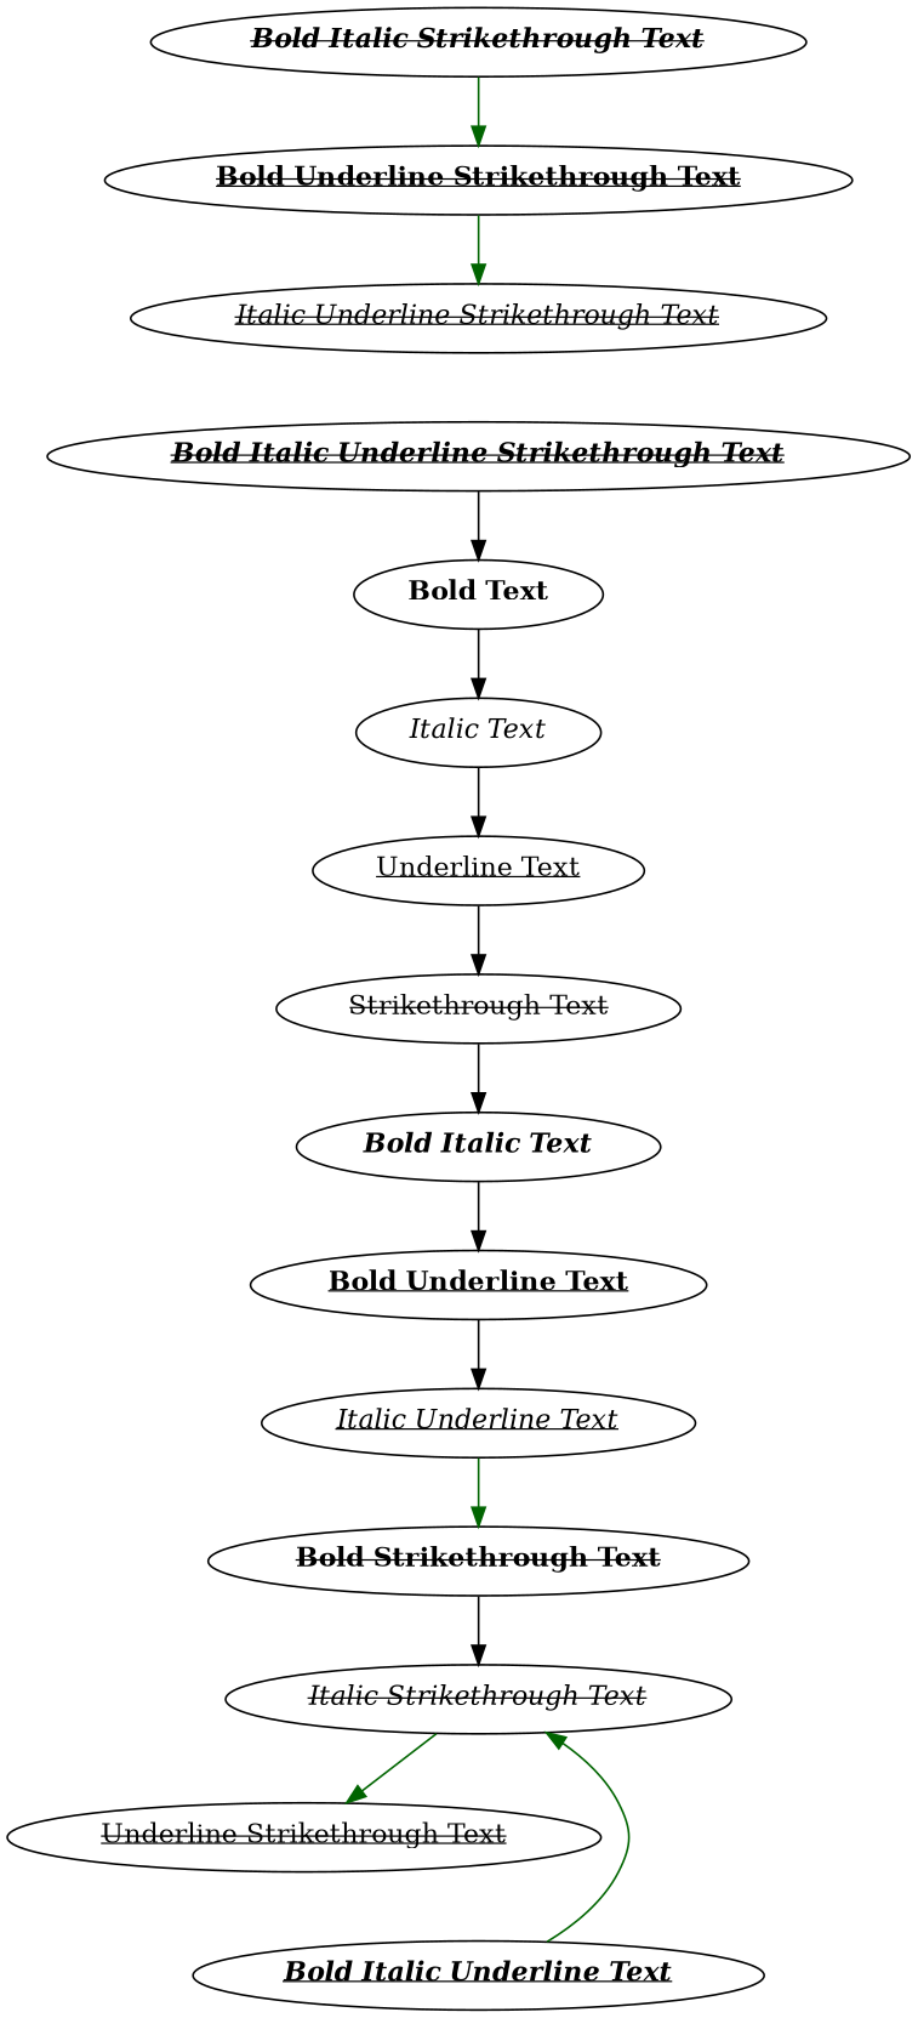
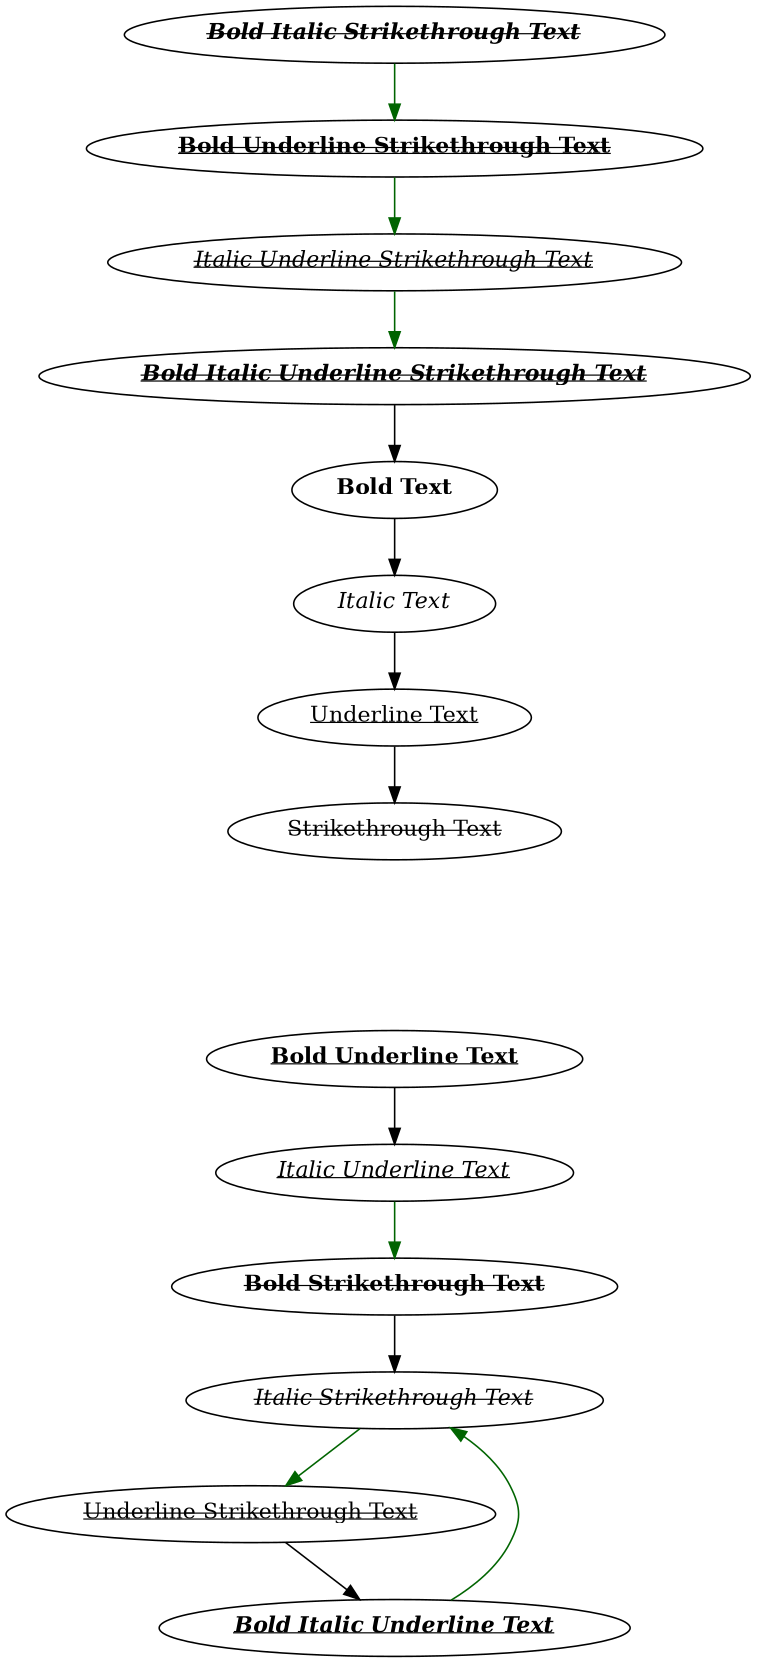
  digraph {
    edge [color=black]
    n1 [label=< <B>Bold Text</B> >]
    n2 [label=< <I>Italic Text</I> >]
    n3 [label=< <U>Underline Text</U> >]
    n4 [label=< <S>Strikethrough Text</S> >]
-   n5 [label=< <B><I>Bold Italic Text</I></B> >]
    n6 [label=< <B><U>Bold Underline Text</U></B> >]
    n7 [label=< <I><U>Italic Underline Text</U></I> >]
    n8 [label=< <B><S>Bold Strikethrough Text</S></B> >]
    n9 [label=< <I><S>Italic Strikethrough Text</S></I> >]
    n10 [label=< <U><S>Underline Strikethrough Text</S></U> >]
    n11 [label=< <B><I><U>Bold Italic Underline Text</U></I></B> >]
    n12 [label=< <B><I><S>Bold Italic Strikethrough Text</S></I></B> >]
    n13 [label=< <B><U><S>Bold Underline Strikethrough Text</S></U></B> >]
    n14 [label=< <I><U><S>Italic Underline Strikethrough Text</S></U></I> >]
    n15 [label=< <B><I><U><S>Bold Italic Underline Strikethrough Text</S></U></I></B> >]
    n1 -> n2
    n2 -> n3
    n3 -> n4
-   n4 -> n5
-   n5 -> n6
    n6 -> n7
    n7 -> n8 [color=darkgreen]
    n8 -> n9
    n9 -> n10 [color=darkgreen]
+   n10 -> n11
    n11 -> n9 [color=darkgreen]
    n12 -> n13 [color=darkgreen]
    n13 -> n14 [color=darkgreen]
+   n14 -> n15 [color=darkgreen]
    n15 -> n1
  }
